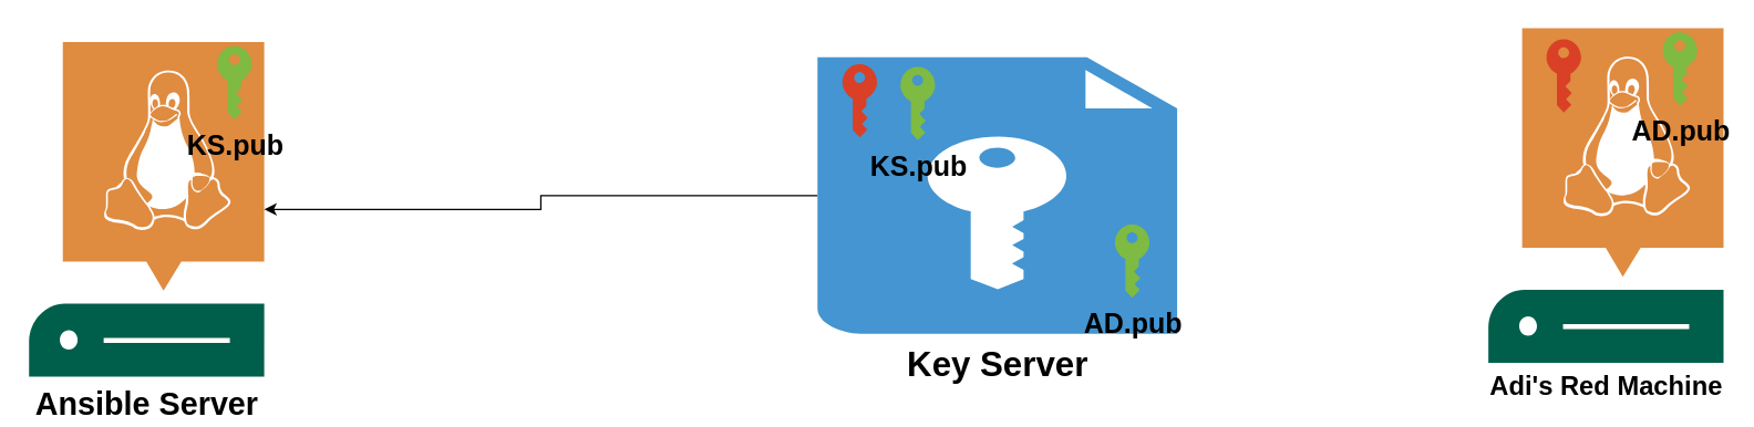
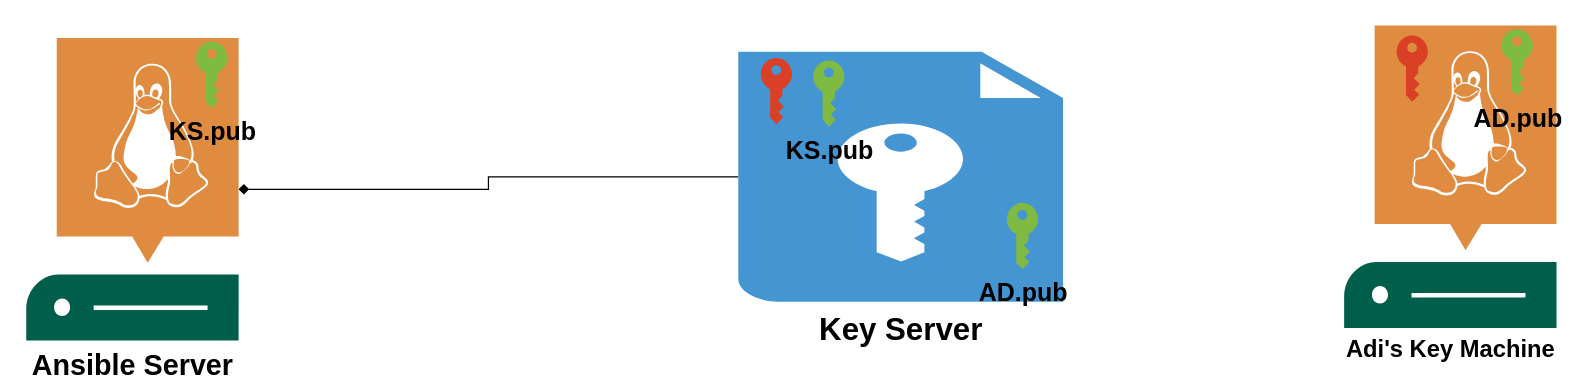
  <mxCell id="0" />
  <mxCell id="1" parent="0" />
- <mxCell id="2" style="edgeStyle=orthogonalEdgeStyle;rounded=0;orthogonalLoop=1;jettySize=auto;html=1;" edge="1" parent="1" source="3" target="4"><mxGeometry relative="1" as="geometry" /></mxCell>
+ <mxCell id="2" style="edgeStyle=orthogonalEdgeStyle;rounded=0;orthogonalLoop=1;jettySize=auto;html=1;endArrow=diamond;" edge="1" parent="1" source="3" target="4"><mxGeometry relative="1" as="geometry" /></mxCell>
  <mxCell id="3" value="&lt;b&gt;&lt;font style=&quot;font-size: 25px;&quot;&gt;Key Server&lt;/font&gt;&lt;/b&gt;" style="shadow=0;dashed=0;html=1;strokeColor=none;fillColor=#4495D1;labelPosition=center;verticalLabelPosition=bottom;verticalAlign=top;align=center;outlineConnect=0;shape=mxgraph.veeam.encryption_key;" parent="1" vertex="1"><mxGeometry x="590" y="41" width="260" height="200" as="geometry" /></mxCell>
  <mxCell id="4" value="&lt;font style=&quot;font-size: 23px;&quot;&gt;&lt;b&gt;Ansible Server&lt;/b&gt;&lt;/font&gt;" style="sketch=0;pointerEvents=1;shadow=0;dashed=0;html=1;strokeColor=none;fillColor=#005F4B;labelPosition=center;verticalLabelPosition=bottom;verticalAlign=top;align=center;outlineConnect=0;shape=mxgraph.veeam2.linux_server;" parent="1" vertex="1"><mxGeometry x="20" y="30" width="170" height="242" as="geometry" /></mxCell>
- <mxCell id="5" value="&lt;font style=&quot;font-size: 19px;&quot;&gt;&lt;b&gt;Adi's Red Machine&lt;br&gt;&lt;/b&gt;&lt;/font&gt;" style="sketch=0;pointerEvents=1;shadow=0;dashed=0;html=1;strokeColor=none;fillColor=#005F4B;labelPosition=center;verticalLabelPosition=bottom;verticalAlign=top;align=center;outlineConnect=0;shape=mxgraph.veeam2.linux_server;" vertex="1" parent="1"><mxGeometry x="1075" y="20" width="170" height="242" as="geometry" /></mxCell>
+ <mxCell id="5" value="&lt;font style=&quot;font-size: 19px;&quot;&gt;&lt;b&gt;Adi's Key Machine&lt;br&gt;&lt;/b&gt;&lt;/font&gt;" style="sketch=0;pointerEvents=1;shadow=0;dashed=0;html=1;strokeColor=none;fillColor=#005F4B;labelPosition=center;verticalLabelPosition=bottom;verticalAlign=top;align=center;outlineConnect=0;shape=mxgraph.veeam2.linux_server;" vertex="1" parent="1"><mxGeometry x="1075" y="20" width="170" height="242" as="geometry" /></mxCell>
  <mxCell id="6" value="&lt;font style=&quot;font-size: 20px;&quot;&gt;&lt;b&gt;AD.pub&lt;/b&gt;&lt;/font&gt;" style="sketch=0;pointerEvents=1;shadow=0;dashed=0;html=1;strokeColor=none;labelPosition=center;verticalLabelPosition=bottom;verticalAlign=top;outlineConnect=0;align=center;shape=mxgraph.office.security.key_permissions;fillColor=#7FBA42;" vertex="1" parent="1"><mxGeometry x="1201" y="23" width="25" height="53" as="geometry" /></mxCell>
  <mxCell id="7" value="" style="sketch=0;pointerEvents=1;shadow=0;dashed=0;html=1;strokeColor=none;labelPosition=center;verticalLabelPosition=bottom;verticalAlign=top;outlineConnect=0;align=center;shape=mxgraph.office.security.key_permissions;fillColor=#DA4026;" vertex="1" parent="1"><mxGeometry x="1117" y="28" width="25" height="53" as="geometry" /></mxCell>
  <mxCell id="8" value="&lt;font style=&quot;font-size: 20px;&quot;&gt;&lt;b&gt;AD.pub&lt;/b&gt;&lt;/font&gt;" style="sketch=0;pointerEvents=1;shadow=0;dashed=0;html=1;strokeColor=none;labelPosition=center;verticalLabelPosition=bottom;verticalAlign=top;outlineConnect=0;align=center;shape=mxgraph.office.security.key_permissions;fillColor=#7FBA42;" vertex="1" parent="1"><mxGeometry x="805" y="162" width="25" height="53" as="geometry" /></mxCell>
  <mxCell id="9" value="" style="sketch=0;pointerEvents=1;shadow=0;dashed=0;html=1;strokeColor=none;labelPosition=center;verticalLabelPosition=bottom;verticalAlign=top;outlineConnect=0;align=center;shape=mxgraph.office.security.key_permissions;fillColor=#DA4026;" vertex="1" parent="1"><mxGeometry x="608" y="46" width="25" height="53" as="geometry" /></mxCell>
  <mxCell id="10" value="&lt;font style=&quot;font-size: 20px;&quot;&gt;&lt;b&gt;KS.pub&lt;/b&gt;&lt;/font&gt;" style="sketch=0;pointerEvents=1;shadow=0;dashed=0;html=1;strokeColor=none;labelPosition=center;verticalLabelPosition=bottom;verticalAlign=top;outlineConnect=0;align=center;shape=mxgraph.office.security.key_permissions;fillColor=#7FBA42;" vertex="1" parent="1"><mxGeometry x="650" y="48" width="25" height="53" as="geometry" /></mxCell>
  <mxCell id="11" value="&lt;font style=&quot;font-size: 20px;&quot;&gt;&lt;b&gt;KS.pub&lt;/b&gt;&lt;/font&gt;" style="sketch=0;pointerEvents=1;shadow=0;dashed=0;html=1;strokeColor=none;labelPosition=center;verticalLabelPosition=bottom;verticalAlign=top;outlineConnect=0;align=center;shape=mxgraph.office.security.key_permissions;fillColor=#7FBA42;" vertex="1" parent="1"><mxGeometry x="156" y="33" width="25" height="53" as="geometry" /></mxCell>
